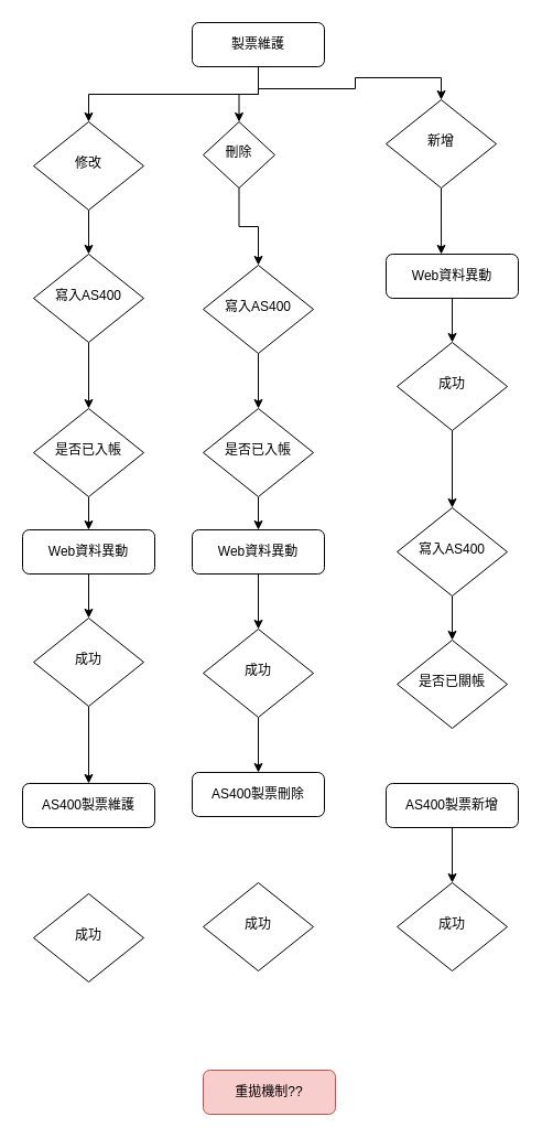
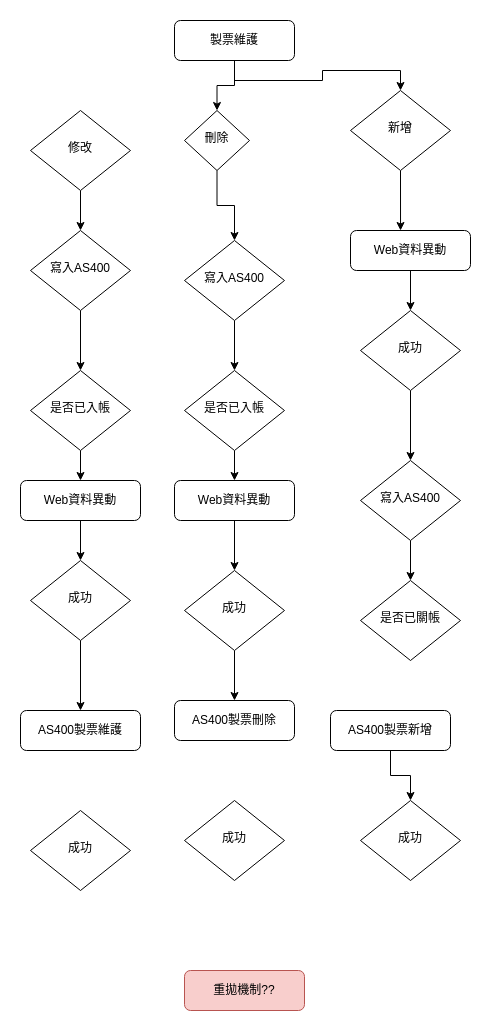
  <mxCell id="0" />
  <mxCell id="1" parent="0" />
  <mxCell id="2" style="edgeStyle=orthogonalEdgeStyle;rounded=0;orthogonalLoop=1;jettySize=auto;html=1;exitX=0.5;exitY=1;exitDx=0;exitDy=0;entryX=0.5;entryY=0;entryDx=0;entryDy=0;" edge="1" parent="1" source="5" target="17"><mxGeometry relative="1" as="geometry" /></mxCell>
  <mxCell id="3" style="edgeStyle=orthogonalEdgeStyle;rounded=0;orthogonalLoop=1;jettySize=auto;html=1;exitX=0.5;exitY=1;exitDx=0;exitDy=0;entryX=0.5;entryY=0;entryDx=0;entryDy=0;" edge="1" parent="1" source="5" target="21"><mxGeometry relative="1" as="geometry" /></mxCell>
- <mxCell id="4" style="edgeStyle=orthogonalEdgeStyle;rounded=0;orthogonalLoop=1;jettySize=auto;html=1;exitX=0.5;exitY=1;exitDx=0;exitDy=0;" edge="1" parent="1" source="5" target="19"><mxGeometry relative="1" as="geometry" /></mxCell>
  <mxCell id="5" value="製票維護" style="rounded=1;whiteSpace=wrap;html=1;fontSize=12;glass=0;strokeWidth=1;shadow=0;" parent="1" vertex="1"><mxGeometry x="174" y="20" width="120" height="40" as="geometry" /></mxCell>
  <mxCell id="6" value="" style="edgeStyle=orthogonalEdgeStyle;rounded=0;orthogonalLoop=1;jettySize=auto;html=1;" edge="1" parent="1" source="7" target="39"><mxGeometry relative="1" as="geometry" /></mxCell>
- <mxCell id="7" value="AS400製票新增" style="rounded=1;whiteSpace=wrap;html=1;fontSize=12;glass=0;strokeWidth=1;shadow=0;" parent="1" vertex="1"><mxGeometry x="350" y="710" width="120" height="40" as="geometry" /></mxCell>
+ <mxCell id="7" value="AS400製票新增" style="rounded=1;whiteSpace=wrap;html=1;fontSize=12;glass=0;strokeWidth=1;shadow=0;" parent="1" vertex="1"><mxGeometry x="330" y="710" width="120" height="40" as="geometry" /></mxCell>
  <mxCell id="8" style="edgeStyle=orthogonalEdgeStyle;rounded=0;orthogonalLoop=1;jettySize=auto;html=1;exitX=0.5;exitY=1;exitDx=0;exitDy=0;entryX=0.5;entryY=0;entryDx=0;entryDy=0;" edge="1" parent="1" source="9" target="22"><mxGeometry relative="1" as="geometry" /></mxCell>
  <mxCell id="9" value="寫入AS400" style="rhombus;whiteSpace=wrap;html=1;shadow=0;fontFamily=Helvetica;fontSize=12;align=center;strokeWidth=1;spacing=6;spacingTop=-4;" vertex="1" parent="1"><mxGeometry x="360" y="460" width="100" height="80" as="geometry" /></mxCell>
  <mxCell id="10" style="edgeStyle=orthogonalEdgeStyle;rounded=0;orthogonalLoop=1;jettySize=auto;html=1;exitX=0.5;exitY=1;exitDx=0;exitDy=0;" edge="1" parent="1" source="11" target="15"><mxGeometry relative="1" as="geometry" /></mxCell>
  <mxCell id="11" value="Web資料異動" style="rounded=1;whiteSpace=wrap;html=1;fontSize=12;glass=0;strokeWidth=1;shadow=0;" vertex="1" parent="1"><mxGeometry x="350" y="230" width="120" height="40" as="geometry" /></mxCell>
  <mxCell id="12" value="" style="edgeStyle=orthogonalEdgeStyle;rounded=0;orthogonalLoop=1;jettySize=auto;html=1;" edge="1" parent="1" source="13" target="37"><mxGeometry relative="1" as="geometry" /></mxCell>
  <mxCell id="13" value="成功" style="rhombus;whiteSpace=wrap;html=1;shadow=0;fontFamily=Helvetica;fontSize=12;align=center;strokeWidth=1;spacing=6;spacingTop=-4;" vertex="1" parent="1"><mxGeometry x="30" y="560" width="100" height="80" as="geometry" /></mxCell>
  <mxCell id="14" style="edgeStyle=orthogonalEdgeStyle;rounded=0;orthogonalLoop=1;jettySize=auto;html=1;exitX=0.5;exitY=1;exitDx=0;exitDy=0;entryX=0.5;entryY=0;entryDx=0;entryDy=0;" edge="1" parent="1" source="15" target="9"><mxGeometry relative="1" as="geometry" /></mxCell>
  <mxCell id="15" value="成功" style="rhombus;whiteSpace=wrap;html=1;shadow=0;fontFamily=Helvetica;fontSize=12;align=center;strokeWidth=1;spacing=6;spacingTop=-4;" vertex="1" parent="1"><mxGeometry x="360" y="310" width="100" height="80" as="geometry" /></mxCell>
  <mxCell id="16" style="edgeStyle=orthogonalEdgeStyle;rounded=0;orthogonalLoop=1;jettySize=auto;html=1;exitX=0.5;exitY=1;exitDx=0;exitDy=0;entryX=0.417;entryY=0;entryDx=0;entryDy=0;entryPerimeter=0;" edge="1" parent="1" source="17" target="11"><mxGeometry relative="1" as="geometry" /></mxCell>
  <mxCell id="17" value="新增" style="rhombus;whiteSpace=wrap;html=1;shadow=0;fontFamily=Helvetica;fontSize=12;align=center;strokeWidth=1;spacing=6;spacingTop=-4;" vertex="1" parent="1"><mxGeometry x="350" y="90" width="100" height="80" as="geometry" /></mxCell>
  <mxCell id="18" style="edgeStyle=orthogonalEdgeStyle;rounded=0;orthogonalLoop=1;jettySize=auto;html=1;exitX=0.5;exitY=1;exitDx=0;exitDy=0;entryX=0.5;entryY=0;entryDx=0;entryDy=0;" edge="1" parent="1" source="19" target="26"><mxGeometry relative="1" as="geometry" /></mxCell>
  <mxCell id="19" value="修改" style="rhombus;whiteSpace=wrap;html=1;shadow=0;fontFamily=Helvetica;fontSize=12;align=center;strokeWidth=1;spacing=6;spacingTop=-4;" vertex="1" parent="1"><mxGeometry x="30" y="110" width="100" height="80" as="geometry" /></mxCell>
  <mxCell id="20" style="edgeStyle=orthogonalEdgeStyle;rounded=0;orthogonalLoop=1;jettySize=auto;html=1;exitX=0.5;exitY=1;exitDx=0;exitDy=0;entryX=0.5;entryY=0;entryDx=0;entryDy=0;" edge="1" parent="1" source="21" target="34"><mxGeometry relative="1" as="geometry" /></mxCell>
  <mxCell id="21" value="刪除" style="rhombus;whiteSpace=wrap;html=1;shadow=0;fontFamily=Helvetica;fontSize=12;align=center;strokeWidth=1;spacing=6;spacingTop=-4;" vertex="1" parent="1"><mxGeometry x="184" y="110" width="65" height="60" as="geometry" /></mxCell>
  <mxCell id="22" value="是否已關帳" style="rhombus;whiteSpace=wrap;html=1;shadow=0;fontFamily=Helvetica;fontSize=12;align=center;strokeWidth=1;spacing=6;spacingTop=-4;" vertex="1" parent="1"><mxGeometry x="360" y="580" width="100" height="80" as="geometry" /></mxCell>
  <mxCell id="23" style="edgeStyle=orthogonalEdgeStyle;rounded=0;orthogonalLoop=1;jettySize=auto;html=1;exitX=0.5;exitY=1;exitDx=0;exitDy=0;entryX=0.5;entryY=0;entryDx=0;entryDy=0;" edge="1" parent="1" source="24" target="13"><mxGeometry relative="1" as="geometry" /></mxCell>
  <mxCell id="24" value="Web資料異動" style="rounded=1;whiteSpace=wrap;html=1;fontSize=12;glass=0;strokeWidth=1;shadow=0;" vertex="1" parent="1"><mxGeometry x="20" y="480" width="120" height="40" as="geometry" /></mxCell>
  <mxCell id="25" style="edgeStyle=orthogonalEdgeStyle;rounded=0;orthogonalLoop=1;jettySize=auto;html=1;exitX=0.5;exitY=1;exitDx=0;exitDy=0;entryX=0.5;entryY=0;entryDx=0;entryDy=0;" edge="1" parent="1" source="26" target="28"><mxGeometry relative="1" as="geometry" /></mxCell>
  <mxCell id="26" value="寫入AS400" style="rhombus;whiteSpace=wrap;html=1;shadow=0;fontFamily=Helvetica;fontSize=12;align=center;strokeWidth=1;spacing=6;spacingTop=-4;" vertex="1" parent="1"><mxGeometry x="30" y="230" width="100" height="80" as="geometry" /></mxCell>
  <mxCell id="27" style="edgeStyle=orthogonalEdgeStyle;rounded=0;orthogonalLoop=1;jettySize=auto;html=1;exitX=0.5;exitY=1;exitDx=0;exitDy=0;" edge="1" parent="1" source="28" target="24"><mxGeometry relative="1" as="geometry" /></mxCell>
  <mxCell id="28" value="是否已入帳" style="rhombus;whiteSpace=wrap;html=1;shadow=0;fontFamily=Helvetica;fontSize=12;align=center;strokeWidth=1;spacing=6;spacingTop=-4;" vertex="1" parent="1"><mxGeometry x="30" y="370" width="100" height="80" as="geometry" /></mxCell>
  <mxCell id="29" style="edgeStyle=orthogonalEdgeStyle;rounded=0;orthogonalLoop=1;jettySize=auto;html=1;exitX=0.5;exitY=1;exitDx=0;exitDy=0;" edge="1" parent="1" source="30" target="32"><mxGeometry relative="1" as="geometry" /></mxCell>
  <mxCell id="30" value="Web資料異動" style="rounded=1;whiteSpace=wrap;html=1;fontSize=12;glass=0;strokeWidth=1;shadow=0;" vertex="1" parent="1"><mxGeometry x="174" y="480" width="120" height="40" as="geometry" /></mxCell>
  <mxCell id="31" style="edgeStyle=orthogonalEdgeStyle;rounded=0;orthogonalLoop=1;jettySize=auto;html=1;exitX=0.5;exitY=1;exitDx=0;exitDy=0;entryX=0.5;entryY=0;entryDx=0;entryDy=0;" edge="1" parent="1" source="32" target="38"><mxGeometry relative="1" as="geometry" /></mxCell>
  <mxCell id="32" value="成功" style="rhombus;whiteSpace=wrap;html=1;shadow=0;fontFamily=Helvetica;fontSize=12;align=center;strokeWidth=1;spacing=6;spacingTop=-4;" vertex="1" parent="1"><mxGeometry x="184" y="570" width="100" height="80" as="geometry" /></mxCell>
  <mxCell id="33" style="edgeStyle=orthogonalEdgeStyle;rounded=0;orthogonalLoop=1;jettySize=auto;html=1;exitX=0.5;exitY=1;exitDx=0;exitDy=0;" edge="1" parent="1" source="34" target="36"><mxGeometry relative="1" as="geometry" /></mxCell>
  <mxCell id="34" value="寫入AS400" style="rhombus;whiteSpace=wrap;html=1;shadow=0;fontFamily=Helvetica;fontSize=12;align=center;strokeWidth=1;spacing=6;spacingTop=-4;" vertex="1" parent="1"><mxGeometry x="184" y="240" width="100" height="80" as="geometry" /></mxCell>
  <mxCell id="35" style="edgeStyle=orthogonalEdgeStyle;rounded=0;orthogonalLoop=1;jettySize=auto;html=1;exitX=0.5;exitY=1;exitDx=0;exitDy=0;entryX=0.5;entryY=0;entryDx=0;entryDy=0;" edge="1" parent="1" source="36" target="30"><mxGeometry relative="1" as="geometry" /></mxCell>
  <mxCell id="36" value="是否已入帳" style="rhombus;whiteSpace=wrap;html=1;shadow=0;fontFamily=Helvetica;fontSize=12;align=center;strokeWidth=1;spacing=6;spacingTop=-4;" vertex="1" parent="1"><mxGeometry x="184" y="370" width="100" height="80" as="geometry" /></mxCell>
  <mxCell id="37" value="AS400製票維護" style="rounded=1;whiteSpace=wrap;html=1;fontSize=12;glass=0;strokeWidth=1;shadow=0;" vertex="1" parent="1"><mxGeometry x="20" y="710" width="120" height="40" as="geometry" /></mxCell>
  <mxCell id="38" value="AS400製票刪除" style="rounded=1;whiteSpace=wrap;html=1;fontSize=12;glass=0;strokeWidth=1;shadow=0;" vertex="1" parent="1"><mxGeometry x="174" y="700" width="120" height="40" as="geometry" /></mxCell>
  <mxCell id="39" value="成功" style="rhombus;whiteSpace=wrap;html=1;shadow=0;fontFamily=Helvetica;fontSize=12;align=center;strokeWidth=1;spacing=6;spacingTop=-4;" vertex="1" parent="1"><mxGeometry x="360" y="800" width="100" height="80" as="geometry" /></mxCell>
  <mxCell id="40" value="重拋機制??" style="rounded=1;whiteSpace=wrap;html=1;fontSize=12;glass=0;strokeWidth=1;shadow=0;fillColor=#f8cecc;strokeColor=#b85450;" vertex="1" parent="1"><mxGeometry x="184" y="970" width="120" height="40" as="geometry" /></mxCell>
  <mxCell id="41" value="成功" style="rhombus;whiteSpace=wrap;html=1;shadow=0;fontFamily=Helvetica;fontSize=12;align=center;strokeWidth=1;spacing=6;spacingTop=-4;" vertex="1" parent="1"><mxGeometry x="30" y="810" width="100" height="80" as="geometry" /></mxCell>
  <mxCell id="42" value="成功" style="rhombus;whiteSpace=wrap;html=1;shadow=0;fontFamily=Helvetica;fontSize=12;align=center;strokeWidth=1;spacing=6;spacingTop=-4;" vertex="1" parent="1"><mxGeometry x="184" y="800" width="100" height="80" as="geometry" /></mxCell>
